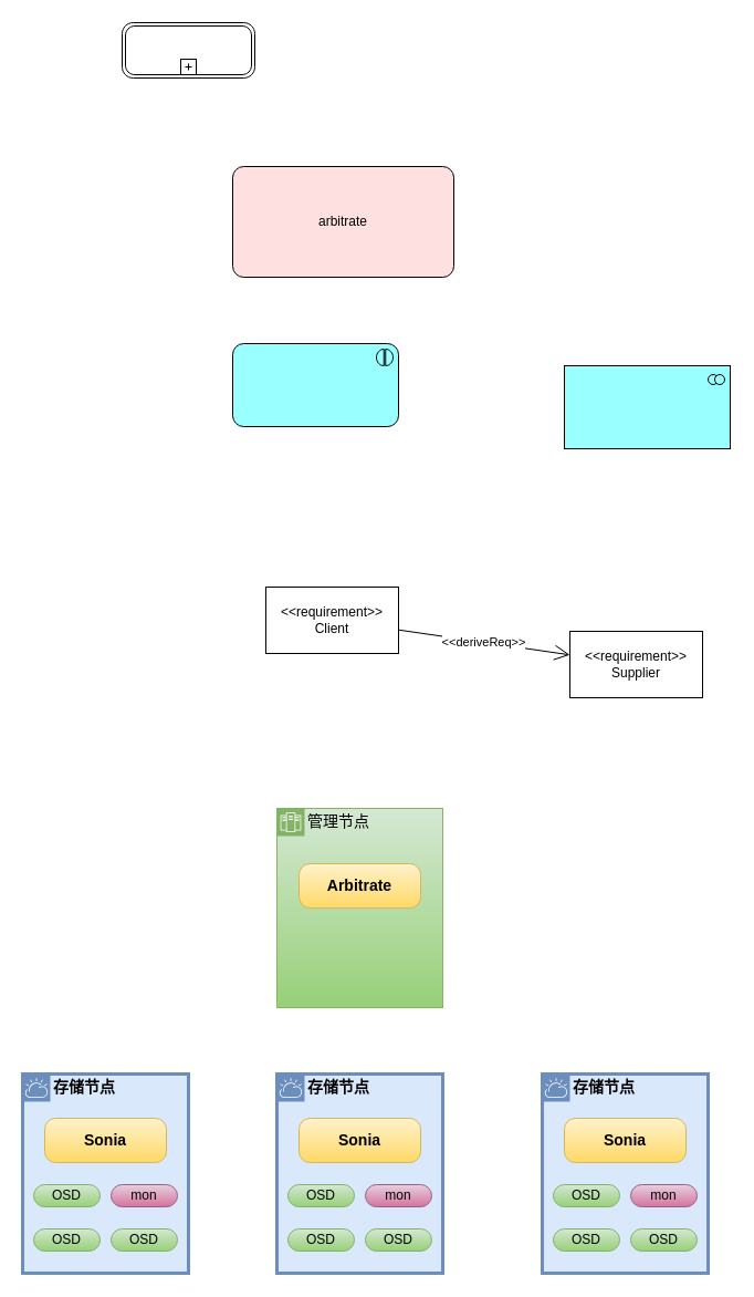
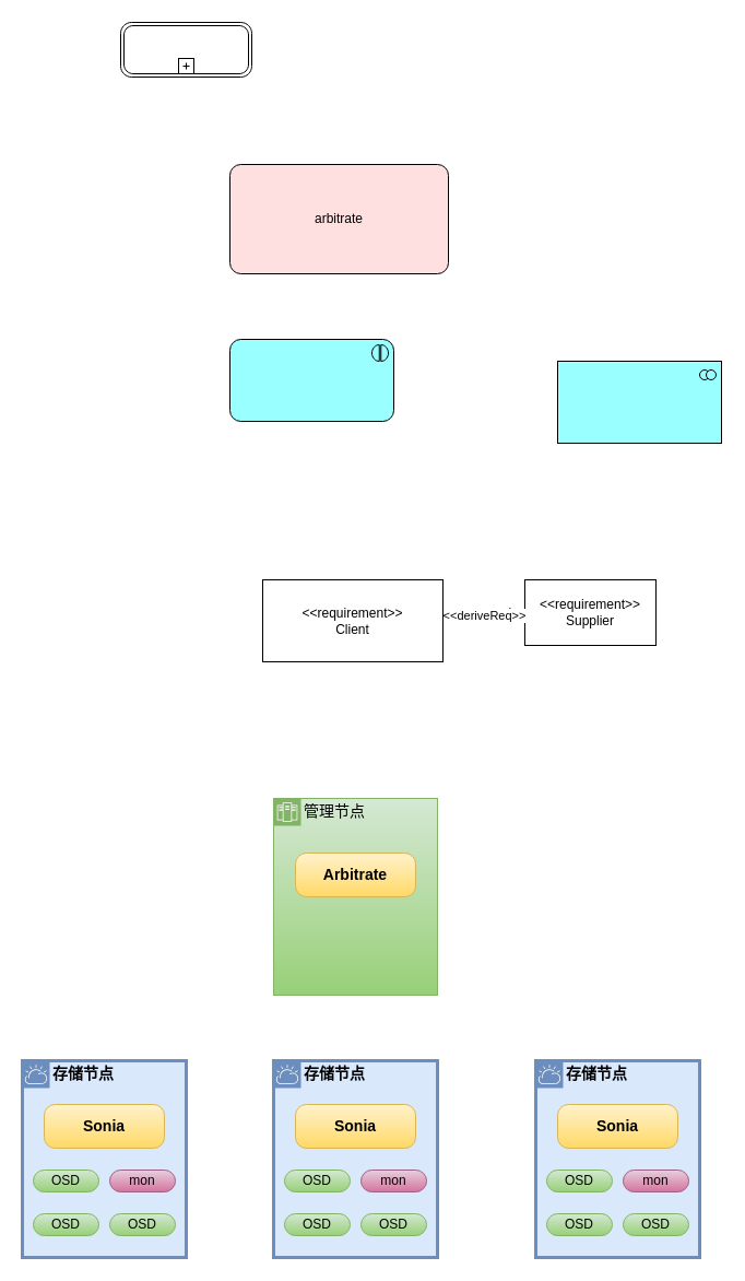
  <mxCell id="0" />
  <mxCell id="1" parent="0" />
  <mxCell id="2" value="" style="points=[[0.25,0,0],[0.5,0,0],[0.75,0,0],[1,0.25,0],[1,0.5,0],[1,0.75,0],[0.75,1,0],[0.5,1,0],[0.25,1,0],[0,0.75,0],[0,0.5,0],[0,0.25,0]];shape=mxgraph.bpmn.task;whiteSpace=wrap;rectStyle=rounded;size=10;taskMarker=abstract;bpmnShapeType=transaction;isLoopSub=1;" vertex="1" parent="1"><mxGeometry x="110" y="20" width="120" height="50" as="geometry" /></mxCell>
  <mxCell id="3" value="arbitrate" style="html=1;outlineConnect=0;whiteSpace=wrap;fillColor=#FFE0E0;shape=mxgraph.archimate3.application;archiType=rounded;" vertex="1" parent="1"><mxGeometry x="210" y="150" width="200" height="100" as="geometry" /></mxCell>
- <mxCell id="4" value="&amp;lt;&amp;lt;requirement&amp;gt;&amp;gt;&#10;Client" style="shape=rect;html=1;whiteSpace=wrap;align=center;" vertex="1" parent="1"><mxGeometry x="240" y="530" width="120" height="60" as="geometry" /></mxCell>
- <mxCell id="5" value="&amp;lt;&amp;lt;requirement&amp;gt;&amp;gt;&#10;Supplier" style="shape=rect;html=1;whiteSpace=wrap;align=center;" vertex="1" parent="1"><mxGeometry x="515" y="570" width="120" height="60" as="geometry" /></mxCell>
+ <mxCell id="4" value="&amp;lt;&amp;lt;requirement&amp;gt;&amp;gt;&#10;Client" style="shape=rect;html=1;whiteSpace=wrap;align=center;" vertex="1" parent="1"><mxGeometry x="240" y="530" width="165" height="75" as="geometry" /></mxCell>
+ <mxCell id="5" value="&amp;lt;&amp;lt;requirement&amp;gt;&amp;gt;&#10;Supplier" style="shape=rect;html=1;whiteSpace=wrap;align=center;" vertex="1" parent="1"><mxGeometry x="480" y="530" width="120" height="60" as="geometry" /></mxCell>
  <mxCell id="6" value="&amp;lt;&amp;lt;deriveReq&amp;gt;&amp;gt;" style="endArrow=open;html=1;edgeStyle=none;endSize=12;dashed=0;rounded=0;" edge="1" source="4" target="5" parent="1"><mxGeometry relative="1" as="geometry" /></mxCell>
  <mxCell id="7" value="" style="html=1;outlineConnect=0;whiteSpace=wrap;fillColor=#99ffff;shape=mxgraph.archimate3.application;appType=collab;archiType=square;" vertex="1" parent="1"><mxGeometry x="510" y="330" width="150" height="75" as="geometry" /></mxCell>
  <mxCell id="8" value="" style="html=1;outlineConnect=0;whiteSpace=wrap;fillColor=#99ffff;shape=mxgraph.archimate3.application;appType=interaction;archiType=rounded;" vertex="1" parent="1"><mxGeometry x="210" y="310" width="150" height="75" as="geometry" /></mxCell>
  <mxCell id="9" value="&lt;font style=&quot;font-size: 14px&quot; face=&quot;Times New Roman&quot;&gt;管理节点&lt;/font&gt;" style="shape=mxgraph.ibm.box;prType=zone;fontStyle=0;verticalAlign=top;align=left;spacingLeft=32;spacingTop=4;fillColor=#d5e8d4;rounded=0;whiteSpace=wrap;html=1;strokeColor=#82b366;strokeWidth=1;dashed=0;container=1;spacing=-4;collapsible=0;expand=0;recursiveResize=0;sketch=0;gradientColor=#97d077;" vertex="1" parent="1"><mxGeometry x="250" y="730" width="150" height="180" as="geometry" /></mxCell>
  <mxCell id="10" value="&lt;font style=&quot;font-size: 14px&quot;&gt;&lt;b&gt;Arbitrate&lt;/b&gt;&lt;/font&gt;" style="html=1;outlineConnect=0;whiteSpace=wrap;fillColor=#fff2cc;shape=mxgraph.archimate3.application;archiType=rounded;sketch=0;strokeColor=#d6b656;gradientColor=#ffd966;" vertex="1" parent="9"><mxGeometry x="20" y="50" width="110" height="40" as="geometry" /></mxCell>
  <mxCell id="11" value="&lt;font style=&quot;font-size: 14px&quot; face=&quot;Times New Roman&quot;&gt;&lt;b&gt;存储节点&lt;/b&gt;&lt;/font&gt;" style="shape=mxgraph.ibm.box;prType=cloud;fontStyle=0;verticalAlign=top;align=left;spacingLeft=32;spacingTop=4;rounded=0;whiteSpace=wrap;html=1;strokeWidth=3;dashed=0;container=1;spacing=-4;collapsible=0;expand=0;recursiveResize=0;sketch=0;shadow=0;fillColor=#dae8fc;strokeColor=#6c8ebf;" vertex="1" parent="1"><mxGeometry x="20" y="970" width="150" height="180" as="geometry" /></mxCell>
  <mxCell id="12" value="&lt;font style=&quot;font-size: 14px&quot;&gt;&lt;b&gt;Sonia&lt;/b&gt;&lt;/font&gt;" style="html=1;outlineConnect=0;whiteSpace=wrap;shape=mxgraph.archimate3.application;archiType=rounded;sketch=0;fillColor=#fff2cc;strokeColor=#d6b656;gradientColor=#ffd966;" vertex="1" parent="11"><mxGeometry x="20" y="40" width="110" height="40" as="geometry" /></mxCell>
  <mxCell id="13" value="OSD" style="html=1;outlineConnect=0;whiteSpace=wrap;shape=mxgraph.archimate3.application;archiType=rounded;sketch=0;fillColor=#d5e8d4;strokeColor=#82b366;gradientColor=#97d077;" vertex="1" parent="11"><mxGeometry x="10" y="100" width="60" height="20" as="geometry" /></mxCell>
  <mxCell id="14" value="OSD" style="html=1;outlineConnect=0;whiteSpace=wrap;shape=mxgraph.archimate3.application;archiType=rounded;sketch=0;fillColor=#d5e8d4;strokeColor=#82b366;gradientColor=#97d077;" vertex="1" parent="11"><mxGeometry x="10" y="140" width="60" height="20" as="geometry" /></mxCell>
  <mxCell id="15" value="mon" style="html=1;outlineConnect=0;whiteSpace=wrap;shape=mxgraph.archimate3.application;archiType=rounded;sketch=0;fillColor=#e6d0de;strokeColor=#996185;gradientColor=#d5739d;" vertex="1" parent="11"><mxGeometry x="80" y="100" width="60" height="20" as="geometry" /></mxCell>
  <mxCell id="16" value="OSD" style="html=1;outlineConnect=0;whiteSpace=wrap;shape=mxgraph.archimate3.application;archiType=rounded;sketch=0;fillColor=#d5e8d4;strokeColor=#82b366;gradientColor=#97d077;" vertex="1" parent="11"><mxGeometry x="80" y="140" width="60" height="20" as="geometry" /></mxCell>
  <mxCell id="17" value="&lt;font style=&quot;font-size: 14px&quot; face=&quot;Times New Roman&quot;&gt;&lt;b&gt;存储节点&lt;/b&gt;&lt;/font&gt;" style="shape=mxgraph.ibm.box;prType=cloud;fontStyle=0;verticalAlign=top;align=left;spacingLeft=32;spacingTop=4;rounded=0;whiteSpace=wrap;html=1;strokeWidth=3;dashed=0;container=1;spacing=-4;collapsible=0;expand=0;recursiveResize=0;sketch=0;shadow=0;fillColor=#dae8fc;strokeColor=#6c8ebf;" vertex="1" parent="1"><mxGeometry x="250" y="970" width="150" height="180" as="geometry" /></mxCell>
  <mxCell id="18" value="&lt;font style=&quot;font-size: 14px&quot;&gt;&lt;b&gt;Sonia&lt;/b&gt;&lt;/font&gt;" style="html=1;outlineConnect=0;whiteSpace=wrap;shape=mxgraph.archimate3.application;archiType=rounded;sketch=0;fillColor=#fff2cc;strokeColor=#d6b656;gradientColor=#ffd966;" vertex="1" parent="17"><mxGeometry x="20" y="40" width="110" height="40" as="geometry" /></mxCell>
  <mxCell id="19" value="OSD" style="html=1;outlineConnect=0;whiteSpace=wrap;shape=mxgraph.archimate3.application;archiType=rounded;sketch=0;fillColor=#d5e8d4;strokeColor=#82b366;gradientColor=#97d077;" vertex="1" parent="17"><mxGeometry x="10" y="100" width="60" height="20" as="geometry" /></mxCell>
  <mxCell id="20" value="OSD" style="html=1;outlineConnect=0;whiteSpace=wrap;shape=mxgraph.archimate3.application;archiType=rounded;sketch=0;fillColor=#d5e8d4;strokeColor=#82b366;gradientColor=#97d077;" vertex="1" parent="17"><mxGeometry x="10" y="140" width="60" height="20" as="geometry" /></mxCell>
  <mxCell id="21" value="mon" style="html=1;outlineConnect=0;whiteSpace=wrap;shape=mxgraph.archimate3.application;archiType=rounded;sketch=0;fillColor=#e6d0de;strokeColor=#996185;gradientColor=#d5739d;" vertex="1" parent="17"><mxGeometry x="80" y="100" width="60" height="20" as="geometry" /></mxCell>
  <mxCell id="22" value="OSD" style="html=1;outlineConnect=0;whiteSpace=wrap;shape=mxgraph.archimate3.application;archiType=rounded;sketch=0;fillColor=#d5e8d4;strokeColor=#82b366;gradientColor=#97d077;" vertex="1" parent="17"><mxGeometry x="80" y="140" width="60" height="20" as="geometry" /></mxCell>
  <mxCell id="23" value="&lt;font style=&quot;font-size: 14px&quot; face=&quot;Times New Roman&quot;&gt;&lt;b&gt;存储节点&lt;/b&gt;&lt;/font&gt;" style="shape=mxgraph.ibm.box;prType=cloud;fontStyle=0;verticalAlign=top;align=left;spacingLeft=32;spacingTop=4;rounded=0;whiteSpace=wrap;html=1;strokeWidth=3;dashed=0;container=1;spacing=-4;collapsible=0;expand=0;recursiveResize=0;sketch=0;shadow=0;fillColor=#dae8fc;strokeColor=#6c8ebf;" vertex="1" parent="1"><mxGeometry x="490" y="970" width="150" height="180" as="geometry" /></mxCell>
  <mxCell id="24" value="&lt;font style=&quot;font-size: 14px&quot;&gt;&lt;b&gt;Sonia&lt;/b&gt;&lt;/font&gt;" style="html=1;outlineConnect=0;whiteSpace=wrap;shape=mxgraph.archimate3.application;archiType=rounded;sketch=0;fillColor=#fff2cc;strokeColor=#d6b656;gradientColor=#ffd966;" vertex="1" parent="23"><mxGeometry x="20" y="40" width="110" height="40" as="geometry" /></mxCell>
  <mxCell id="25" value="OSD" style="html=1;outlineConnect=0;whiteSpace=wrap;shape=mxgraph.archimate3.application;archiType=rounded;sketch=0;fillColor=#d5e8d4;strokeColor=#82b366;gradientColor=#97d077;" vertex="1" parent="23"><mxGeometry x="10" y="100" width="60" height="20" as="geometry" /></mxCell>
  <mxCell id="26" value="OSD" style="html=1;outlineConnect=0;whiteSpace=wrap;shape=mxgraph.archimate3.application;archiType=rounded;sketch=0;fillColor=#d5e8d4;strokeColor=#82b366;gradientColor=#97d077;" vertex="1" parent="23"><mxGeometry x="10" y="140" width="60" height="20" as="geometry" /></mxCell>
  <mxCell id="27" value="mon" style="html=1;outlineConnect=0;whiteSpace=wrap;shape=mxgraph.archimate3.application;archiType=rounded;sketch=0;fillColor=#e6d0de;strokeColor=#996185;gradientColor=#d5739d;" vertex="1" parent="23"><mxGeometry x="80" y="100" width="60" height="20" as="geometry" /></mxCell>
  <mxCell id="28" value="OSD" style="html=1;outlineConnect=0;whiteSpace=wrap;shape=mxgraph.archimate3.application;archiType=rounded;sketch=0;fillColor=#d5e8d4;strokeColor=#82b366;gradientColor=#97d077;" vertex="1" parent="23"><mxGeometry x="80" y="140" width="60" height="20" as="geometry" /></mxCell>
